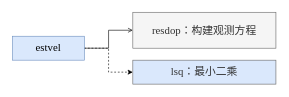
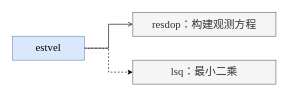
  <mxCell id="0" />
  <mxCell id="1" parent="0" />
  <mxCell id="2" style="edgeStyle=orthogonalEdgeStyle;rounded=0;orthogonalLoop=1;jettySize=auto;html=1;exitX=1;exitY=0.5;exitDx=0;exitDy=0;entryX=0;entryY=0.5;entryDx=0;entryDy=0;endArrow=open;endFill=0;" parent="1" source="4" target="5" edge="1"><mxGeometry relative="1" as="geometry" /></mxCell>
  <mxCell id="3" style="edgeStyle=orthogonalEdgeStyle;rounded=0;orthogonalLoop=1;jettySize=auto;html=1;exitX=1;exitY=0.5;exitDx=0;exitDy=0;dashed=1;" parent="1" source="4" target="6" edge="1"><mxGeometry relative="1" as="geometry" /></mxCell>
  <mxCell id="4" value="&lt;font face=&quot;Lucida Console&quot; style=&quot;font-size: 18px;&quot;&gt;estvel&lt;/font&gt;" style="rounded=0;whiteSpace=wrap;html=1;fillColor=#dae8fc;strokeColor=#6c8ebf;" parent="1" vertex="1"><mxGeometry x="20" y="60" width="120" height="40" as="geometry" /></mxCell>
- <mxCell id="5" value="&lt;span style=&quot;font-family: &amp;quot;Lucida Console&amp;quot;;&quot;&gt;&lt;font style=&quot;font-size: 18px;&quot;&gt;resdop：构建观测方程&lt;/font&gt;&lt;/span&gt;" style="rounded=0;whiteSpace=wrap;html=1;fillColor=#f5f5f5;strokeColor=#666666;fontColor=#333333;" parent="1" vertex="1"><mxGeometry x="221" y="20" width="239" height="60" as="geometry" /></mxCell>
- <mxCell id="6" value="&lt;span style=&quot;font-family: &amp;quot;Lucida Console&amp;quot;;&quot;&gt;&lt;font style=&quot;font-size: 18px;&quot;&gt;lsq：最小二乘&lt;/font&gt;&lt;/span&gt;" style="rounded=0;whiteSpace=wrap;html=1;fillColor=#dae8fc;strokeColor=#666666;fontColor=#333333;" parent="1" vertex="1"><mxGeometry x="221" y="100" width="239" height="40" as="geometry" /></mxCell>
+ <mxCell id="5" value="&lt;span style=&quot;font-family: &amp;quot;Lucida Console&amp;quot;;&quot;&gt;&lt;font style=&quot;font-size: 18px;&quot;&gt;resdop：构建观测方程&lt;/font&gt;&lt;/span&gt;" style="rounded=0;whiteSpace=wrap;html=1;fillColor=#f5f5f5;strokeColor=#666666;fontColor=#333333;" parent="1" vertex="1"><mxGeometry x="221" y="20" width="239" height="40" as="geometry" /></mxCell>
+ <mxCell id="6" value="&lt;span style=&quot;font-family: &amp;quot;Lucida Console&amp;quot;;&quot;&gt;&lt;font style=&quot;font-size: 18px;&quot;&gt;lsq：最小二乘&lt;/font&gt;&lt;/span&gt;" style="rounded=0;whiteSpace=wrap;html=1;fillColor=#f5f5f5;strokeColor=#666666;fontColor=#333333;" parent="1" vertex="1"><mxGeometry x="221" y="100" width="239" height="40" as="geometry" /></mxCell>
